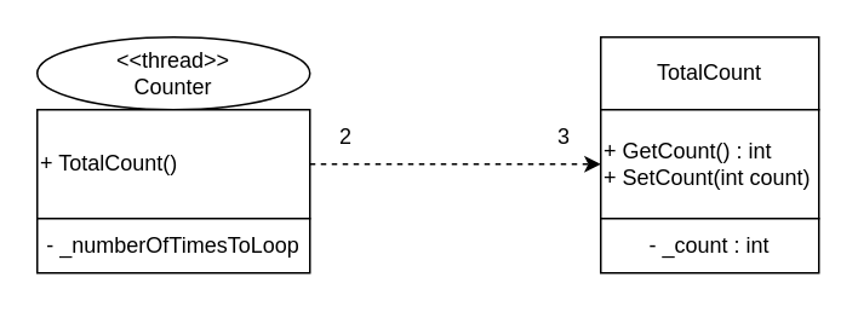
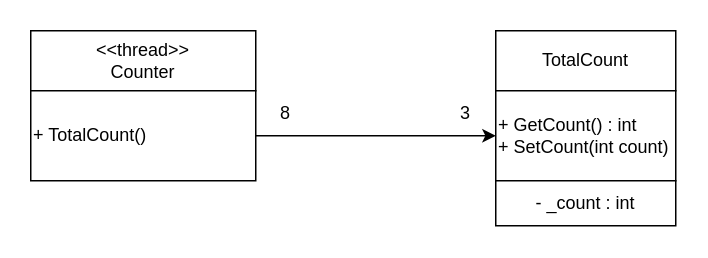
  <mxCell id="0" />
  <mxCell id="1" parent="0" />
  <mxCell id="2" value="TotalCount" style="rounded=0;whiteSpace=wrap;html=1;" parent="1" vertex="1"><mxGeometry x="330" y="20" width="120" height="40" as="geometry" /></mxCell>
  <mxCell id="3" value="+ GetCount() : int&lt;div&gt;+ SetCount(int count)&lt;/div&gt;" style="rounded=0;whiteSpace=wrap;html=1;align=left;" parent="1" vertex="1"><mxGeometry x="330" y="60" width="120" height="60" as="geometry" /></mxCell>
  <mxCell id="4" value="- _count : int" style="rounded=0;whiteSpace=wrap;html=1;" parent="1" vertex="1"><mxGeometry x="330" y="120" width="120" height="30" as="geometry" /></mxCell>
- <mxCell id="5" value="&amp;lt;&amp;lt;thread&amp;gt;&amp;gt;&lt;div&gt;Counter&lt;/div&gt;" style="ellipse;whiteSpace=wrap;html=1;" parent="1" vertex="1"><mxGeometry x="20" y="20" width="150" height="40" as="geometry" /></mxCell>
+ <mxCell id="5" value="&amp;lt;&amp;lt;thread&amp;gt;&amp;gt;&lt;div&gt;Counter&lt;/div&gt;" style="rounded=0;whiteSpace=wrap;html=1;" parent="1" vertex="1"><mxGeometry x="20" y="20" width="150" height="40" as="geometry" /></mxCell>
  <mxCell id="6" value="+ TotalCount()" style="rounded=0;whiteSpace=wrap;html=1;align=left;" parent="1" vertex="1"><mxGeometry x="20" y="60" width="150" height="60" as="geometry" /></mxCell>
- <mxCell id="7" value="- _numberOfTimesToLoop" style="rounded=0;whiteSpace=wrap;html=1;" parent="1" vertex="1"><mxGeometry x="20" y="120" width="150" height="30" as="geometry" /></mxCell>
- <mxCell id="8" value="" style="endArrow=classic;html=1;rounded=0;exitX=1;exitY=0.5;exitDx=0;exitDy=0;entryX=0;entryY=0.5;entryDx=0;entryDy=0;dashed=1;" parent="1" source="6" target="3" edge="1"><mxGeometry width="50" height="50" relative="1" as="geometry"><mxPoint x="160" y="70" as="sourcePoint" /><mxPoint x="210" y="20" as="targetPoint" /></mxGeometry></mxCell>
- <mxCell id="9" value="2" style="text;html=1;align=center;verticalAlign=middle;whiteSpace=wrap;rounded=0;" parent="1" vertex="1"><mxGeometry x="160" y="60" width="60" height="30" as="geometry" /></mxCell>
+ <mxCell id="8" value="" style="endArrow=classic;html=1;rounded=0;exitX=1;exitY=0.5;exitDx=0;exitDy=0;entryX=0;entryY=0.5;entryDx=0;entryDy=0;" parent="1" source="6" target="3" edge="1"><mxGeometry width="50" height="50" relative="1" as="geometry"><mxPoint x="160" y="70" as="sourcePoint" /><mxPoint x="210" y="20" as="targetPoint" /></mxGeometry></mxCell>
+ <mxCell id="9" value="8" style="text;html=1;align=center;verticalAlign=middle;whiteSpace=wrap;rounded=0;" parent="1" vertex="1"><mxGeometry x="160" y="60" width="60" height="30" as="geometry" /></mxCell>
  <mxCell id="10" value="3" style="text;html=1;align=center;verticalAlign=middle;whiteSpace=wrap;rounded=0;" parent="1" vertex="1"><mxGeometry x="280" y="60" width="60" height="30" as="geometry" /></mxCell>
